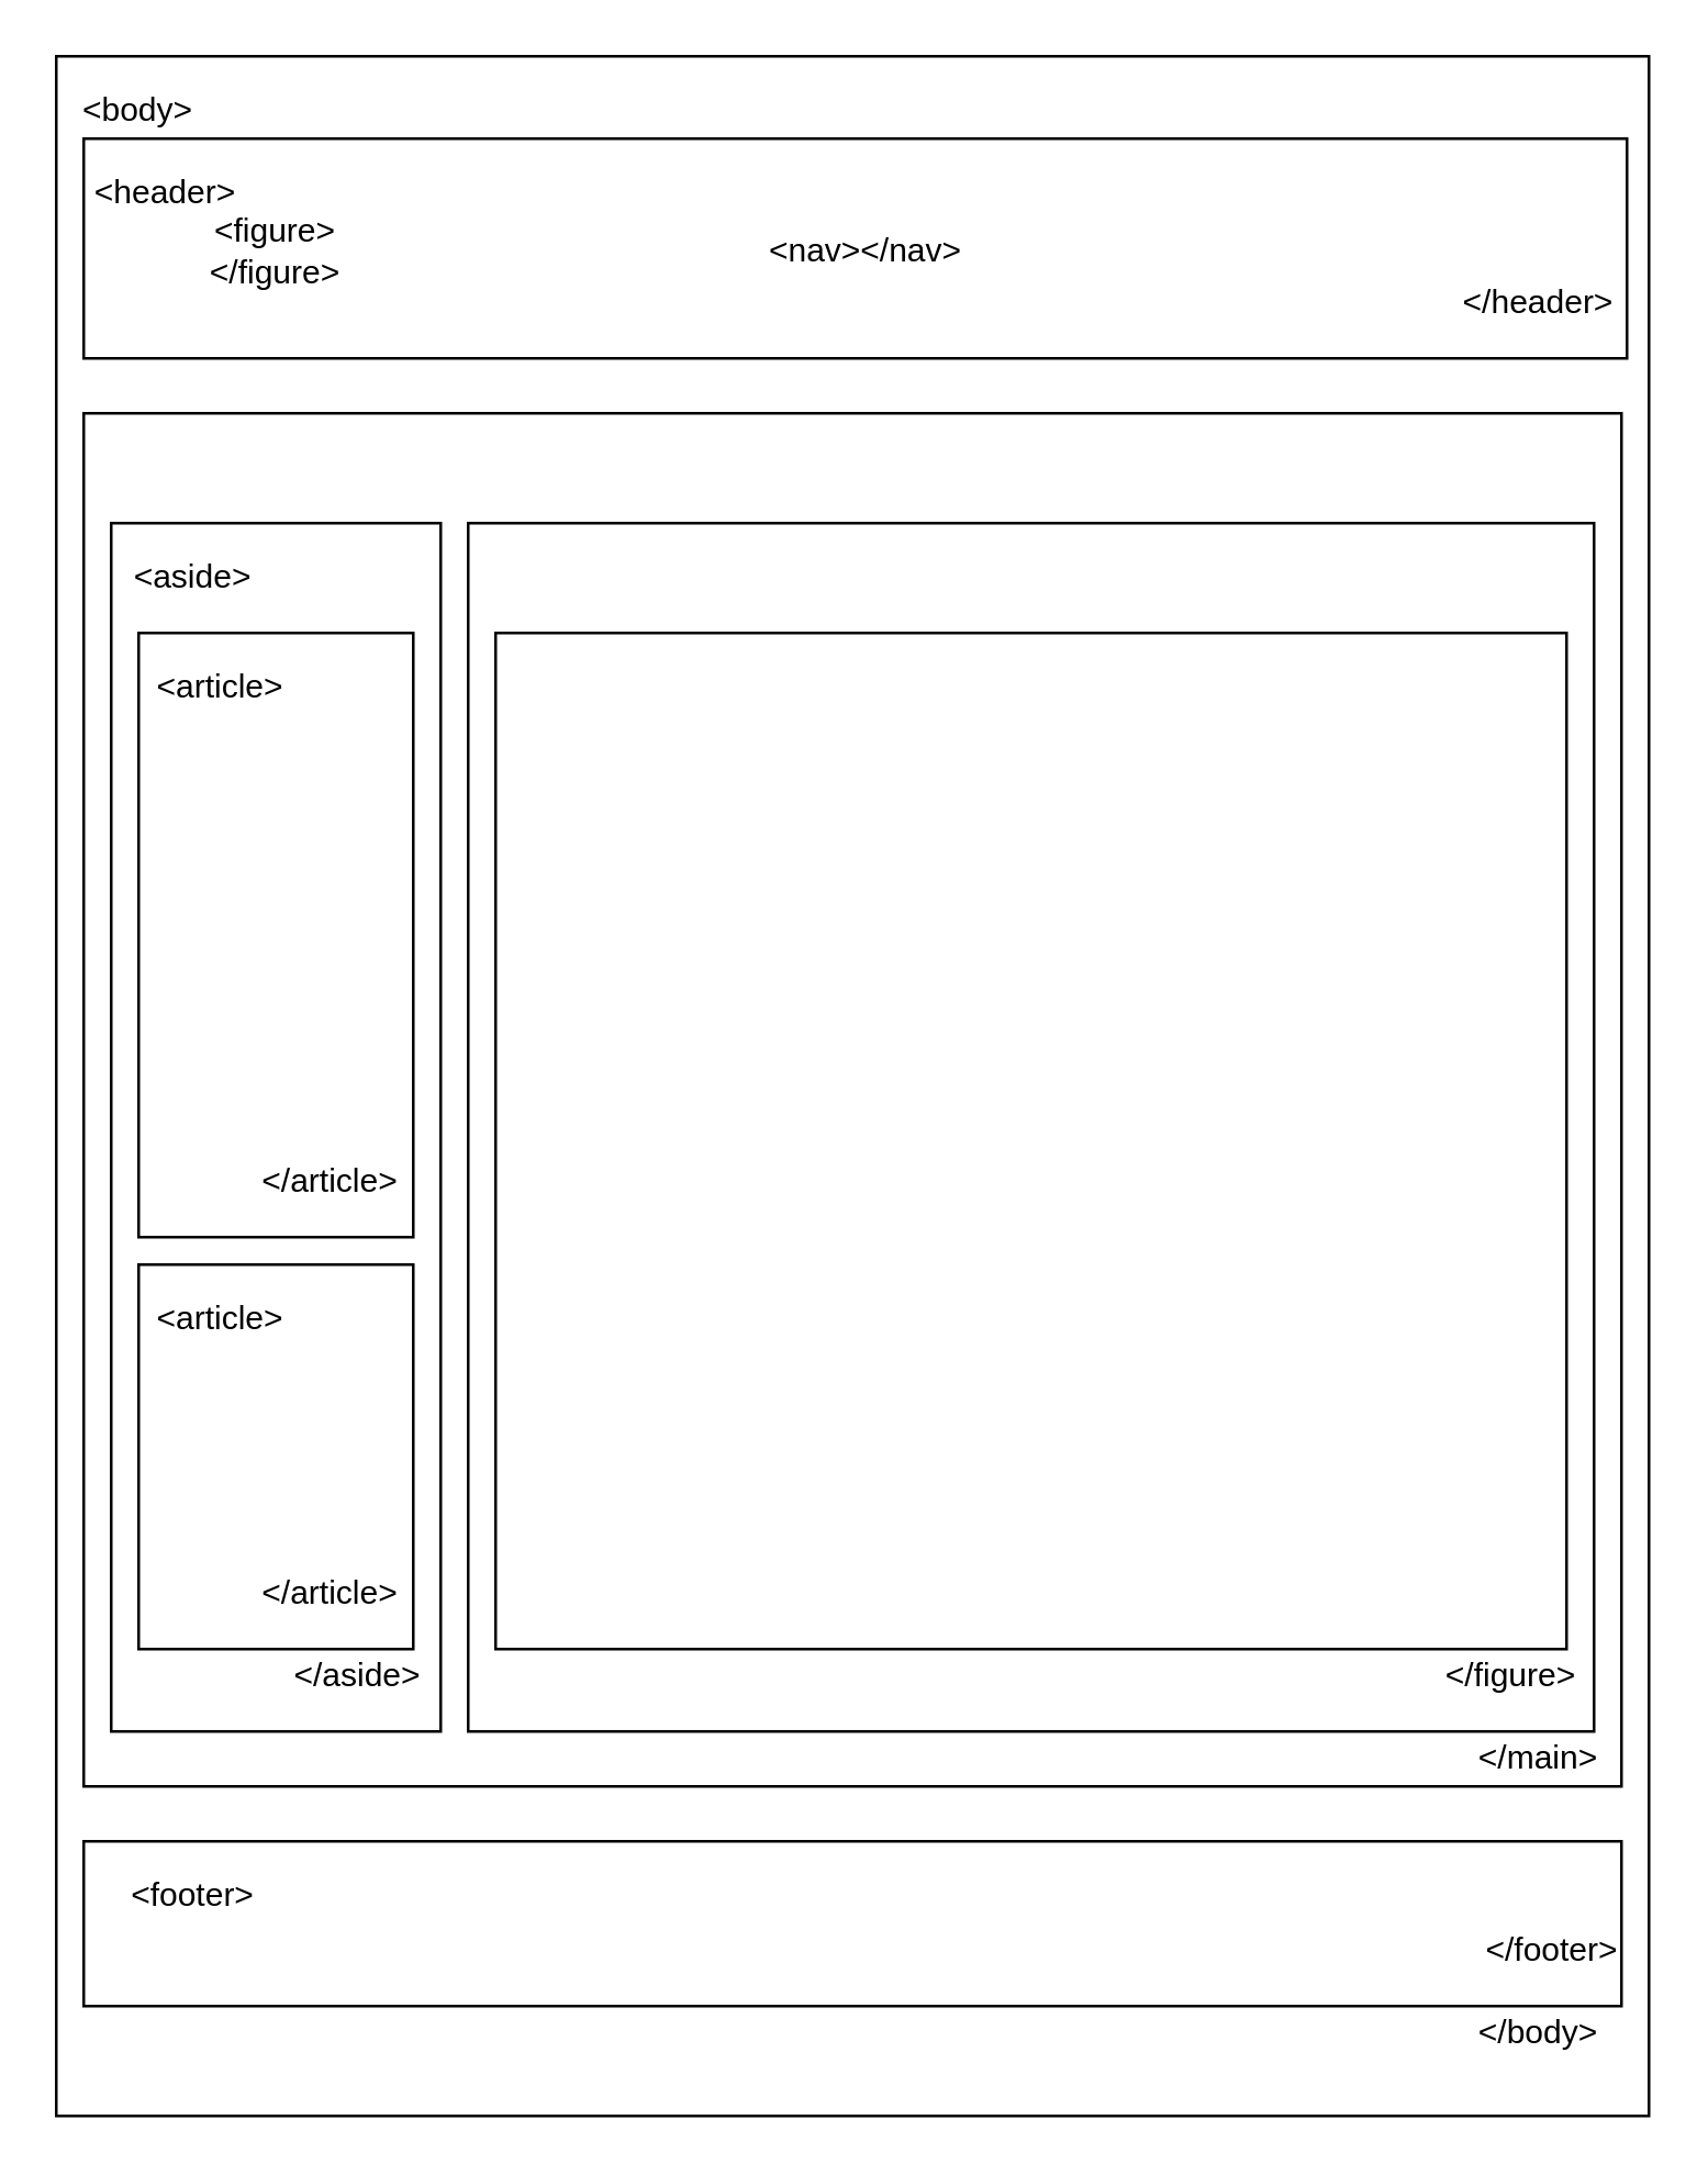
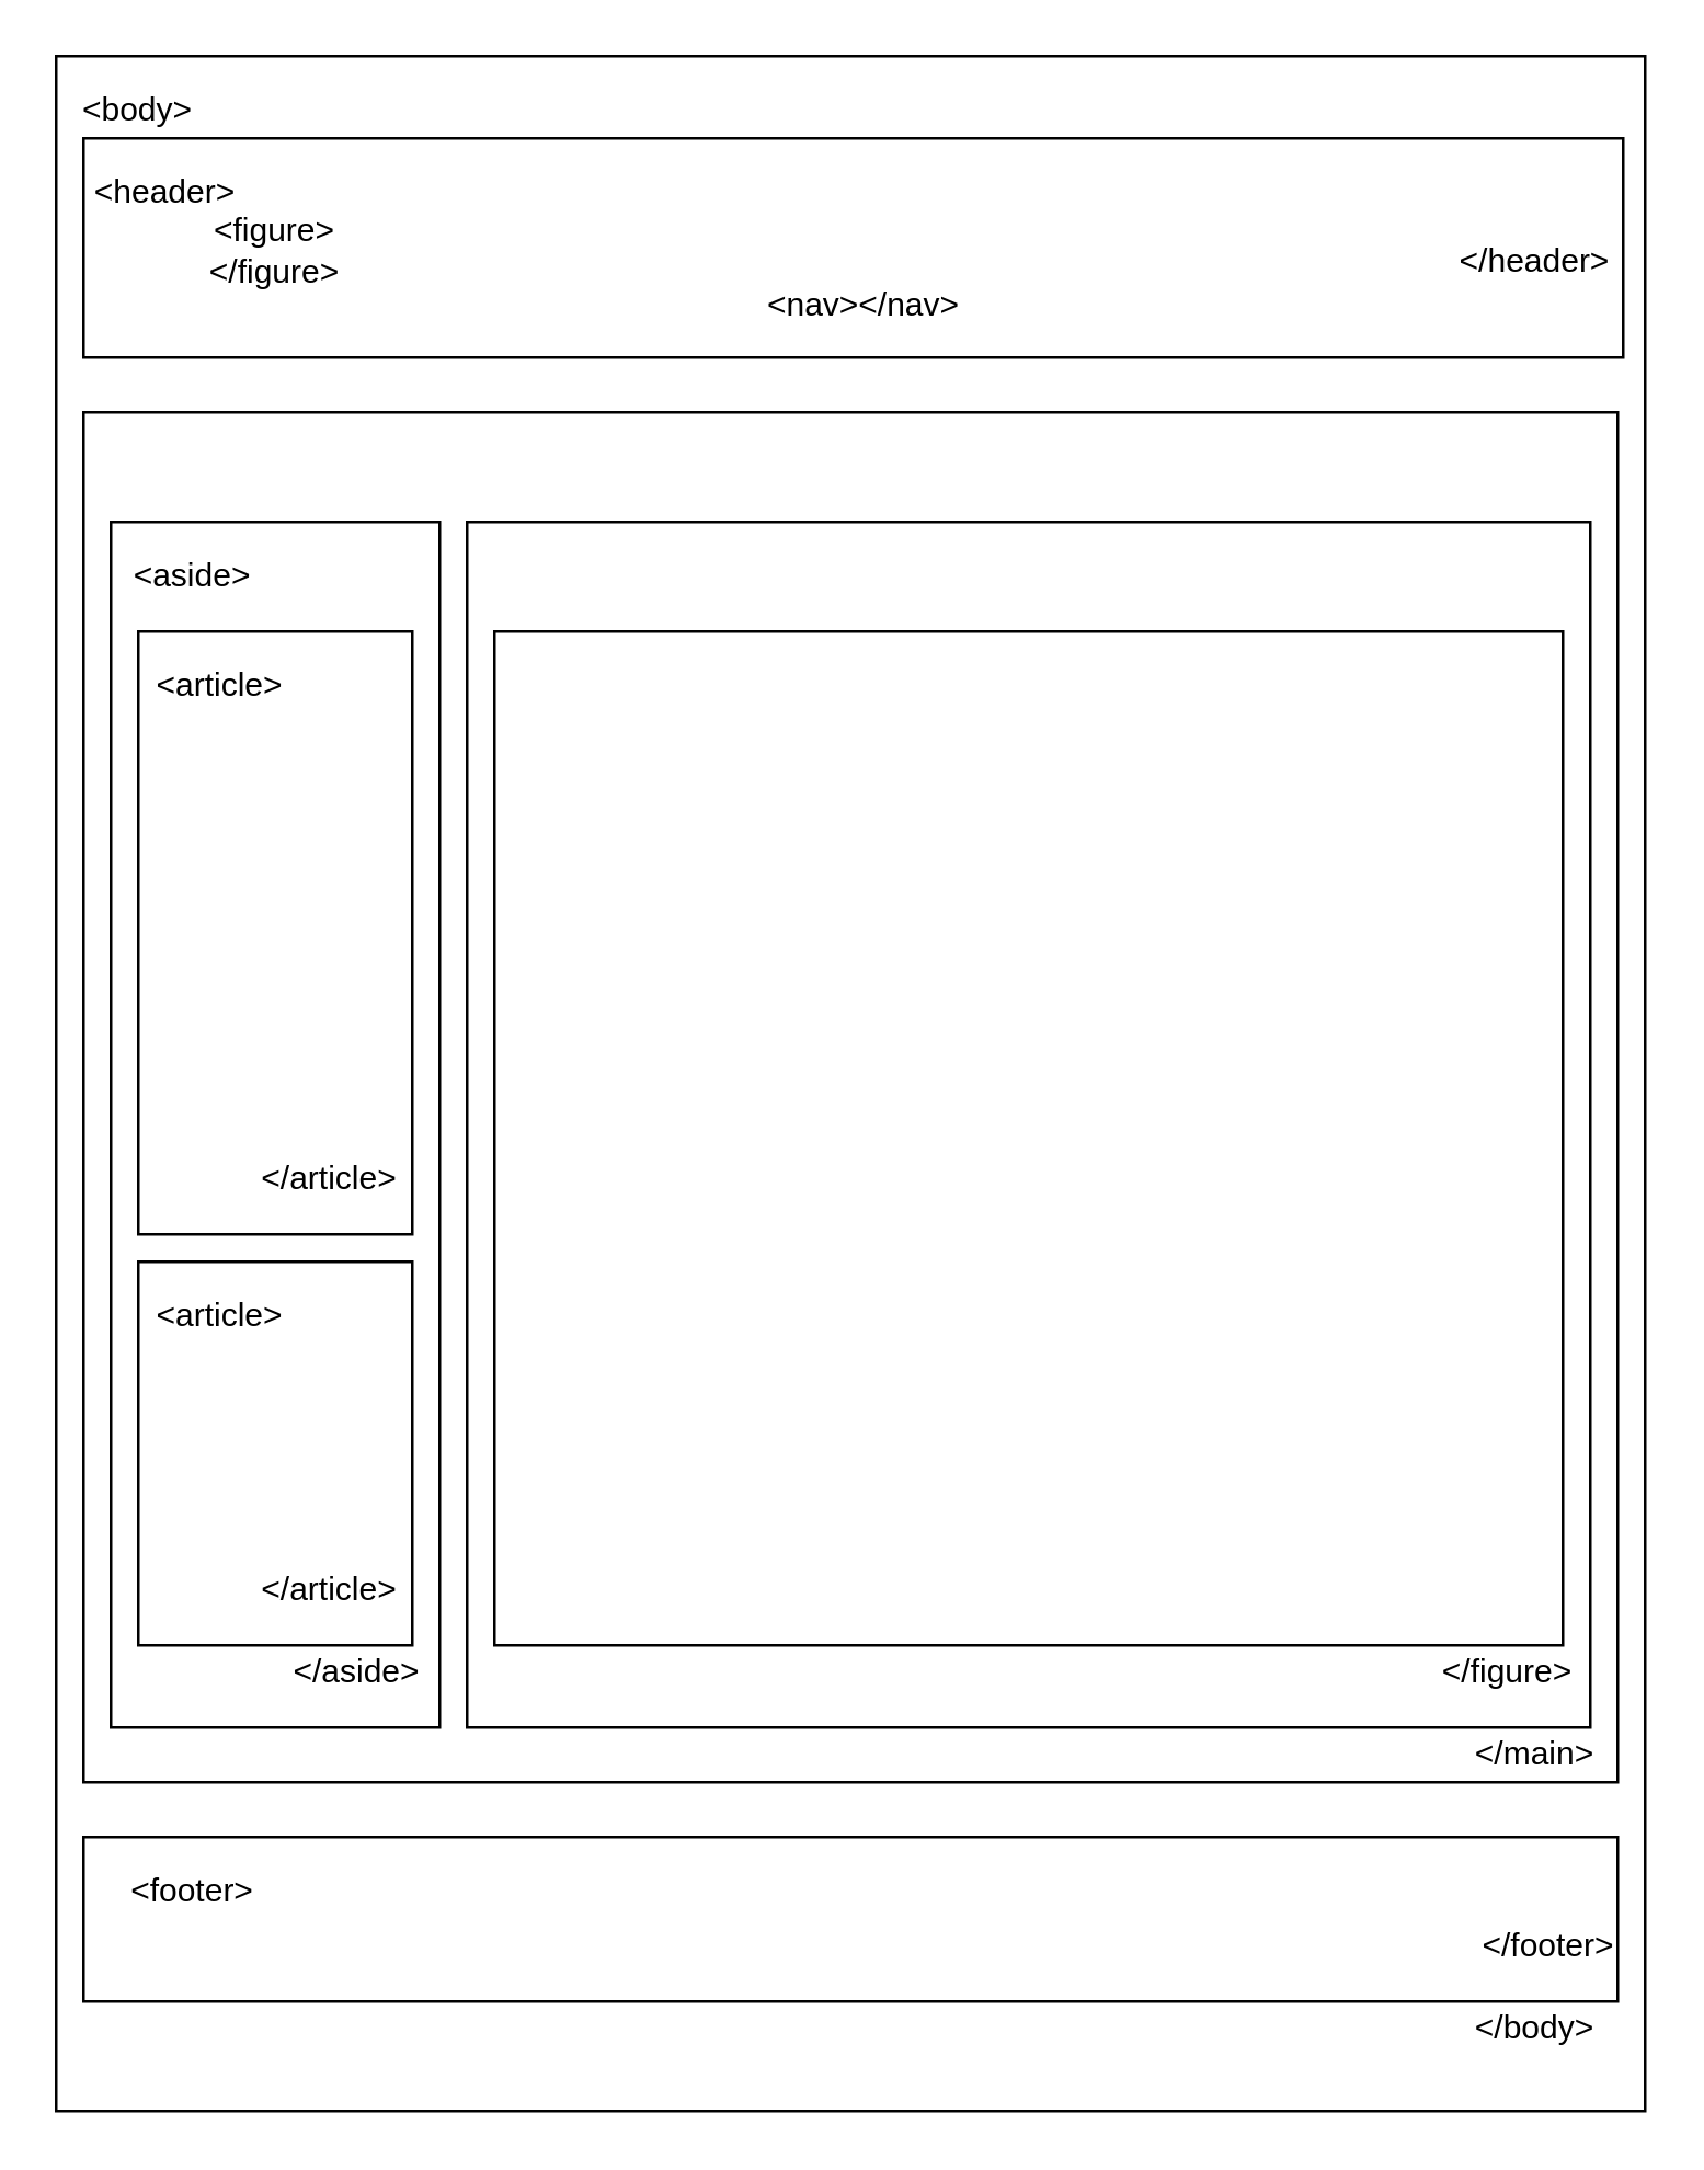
  <mxCell id="0" />
  <mxCell id="1" parent="0" />
  <mxCell id="2" value="" style="rounded=0;whiteSpace=wrap;html=1;" parent="1" vertex="1"><mxGeometry width="580" height="750" as="geometry" x="20" y="20" /></mxCell>
  <mxCell id="3" value="" style="rounded=0;whiteSpace=wrap;html=1;" parent="1" vertex="1"><mxGeometry x="30" y="50" width="562" height="80" as="geometry" /></mxCell>
  <mxCell id="4" value="&amp;lt;body&amp;gt;" style="text;html=1;strokeColor=none;fillColor=none;align=center;verticalAlign=middle;whiteSpace=wrap;rounded=0;" parent="1" vertex="1"><mxGeometry x="30" y="30" width="40" height="20" as="geometry" /></mxCell>
  <mxCell id="5" value="&amp;lt;header&amp;gt;" style="text;html=1;strokeColor=none;fillColor=none;align=center;verticalAlign=middle;whiteSpace=wrap;rounded=0;" parent="1" vertex="1"><mxGeometry x="40" y="60.071" width="40" height="20" as="geometry" /></mxCell>
- <mxCell id="6" value="&amp;lt;/header&amp;gt;" style="text;html=1;strokeColor=none;fillColor=none;align=center;verticalAlign=middle;whiteSpace=wrap;rounded=0;" parent="1" vertex="1"><mxGeometry x="540" y="100.286" width="40" height="20" as="geometry" /></mxCell>
- <mxCell id="7" value="&amp;lt;nav&amp;gt;&amp;lt;/nav&amp;gt;" style="text;html=1;strokeColor=none;fillColor=none;align=center;verticalAlign=middle;whiteSpace=wrap;rounded=0;" parent="1" vertex="1"><mxGeometry x="200" y="81" width="230" height="20" as="geometry" /></mxCell>
+ <mxCell id="6" value="&amp;lt;/header&amp;gt;" style="text;html=1;strokeColor=none;fillColor=none;align=center;verticalAlign=middle;whiteSpace=wrap;rounded=0;" parent="1" vertex="1"><mxGeometry x="540" y="85.286" width="40" height="20" as="geometry" /></mxCell>
+ <mxCell id="7" value="&amp;lt;nav&amp;gt;&amp;lt;/nav&amp;gt;" style="text;html=1;strokeColor=none;fillColor=none;align=center;verticalAlign=middle;whiteSpace=wrap;rounded=0;" parent="1" vertex="1"><mxGeometry x="200" y="101" width="230" height="20" as="geometry" /></mxCell>
  <mxCell id="8" value="&amp;lt;/body&amp;gt;" style="text;html=1;strokeColor=none;fillColor=none;align=center;verticalAlign=middle;whiteSpace=wrap;rounded=0;" parent="1" vertex="1"><mxGeometry x="540" y="730" width="40" height="20" as="geometry" /></mxCell>
  <mxCell id="9" value="" style="rounded=0;whiteSpace=wrap;html=1;" parent="1" vertex="1"><mxGeometry x="30" y="670" width="560" height="60" as="geometry" /></mxCell>
  <mxCell id="10" value="&amp;lt;footer&amp;gt;" style="text;html=1;strokeColor=none;fillColor=none;align=center;verticalAlign=middle;whiteSpace=wrap;rounded=0;" parent="1" vertex="1"><mxGeometry x="50" y="680" width="40" height="20" as="geometry" /></mxCell>
  <mxCell id="11" value="&amp;lt;/footer&amp;gt;" style="text;html=1;strokeColor=none;fillColor=none;align=center;verticalAlign=middle;whiteSpace=wrap;rounded=0;" parent="1" vertex="1"><mxGeometry x="545" y="700" width="40" height="20" as="geometry" /></mxCell>
  <mxCell id="12" value="" style="rounded=0;whiteSpace=wrap;html=1;" parent="1" vertex="1"><mxGeometry x="30" y="150" width="560" height="500" as="geometry" /></mxCell>
  <mxCell id="13" value="&amp;lt;/main&amp;gt;" style="text;html=1;strokeColor=none;fillColor=none;align=center;verticalAlign=middle;whiteSpace=wrap;rounded=0;" parent="1" vertex="1"><mxGeometry x="540" y="630" width="40" height="20" as="geometry" /></mxCell>
  <mxCell id="14" value="" style="rounded=0;whiteSpace=wrap;html=1;" parent="1" vertex="1"><mxGeometry x="40" y="190" width="120" height="440" as="geometry" /></mxCell>
  <mxCell id="15" value="&amp;lt;aside&amp;gt;" style="text;html=1;strokeColor=none;fillColor=none;align=center;verticalAlign=middle;whiteSpace=wrap;rounded=0;" parent="1" vertex="1"><mxGeometry x="50" y="200" width="40" height="20" as="geometry" /></mxCell>
  <mxCell id="16" value="&amp;lt;/aside&amp;gt;" style="text;html=1;strokeColor=none;fillColor=none;align=center;verticalAlign=middle;whiteSpace=wrap;rounded=0;" parent="1" vertex="1"><mxGeometry x="110" y="600" width="40" height="20" as="geometry" /></mxCell>
  <mxCell id="17" value="" style="rounded=0;whiteSpace=wrap;html=1;" parent="1" vertex="1"><mxGeometry x="170" y="190" width="410" height="440" as="geometry" /></mxCell>
  <mxCell id="18" value="" style="rounded=0;whiteSpace=wrap;html=1;" parent="1" vertex="1"><mxGeometry x="50" y="230" width="100" height="220" as="geometry" /></mxCell>
  <mxCell id="19" value="&amp;lt;article&amp;gt;" style="text;html=1;strokeColor=none;fillColor=none;align=center;verticalAlign=middle;whiteSpace=wrap;rounded=0;" parent="1" vertex="1"><mxGeometry x="60" y="240" width="40" height="20" as="geometry" /></mxCell>
  <mxCell id="20" value="&amp;lt;/article&amp;gt;" style="text;html=1;strokeColor=none;fillColor=none;align=center;verticalAlign=middle;whiteSpace=wrap;rounded=0;" parent="1" vertex="1"><mxGeometry x="100" y="420" width="40" height="20" as="geometry" /></mxCell>
  <mxCell id="21" value="" style="rounded=0;whiteSpace=wrap;html=1;" parent="1" vertex="1"><mxGeometry x="50" y="460" width="100" height="140" as="geometry" /></mxCell>
  <mxCell id="22" value="&amp;lt;article&amp;gt;" style="text;html=1;strokeColor=none;fillColor=none;align=center;verticalAlign=middle;whiteSpace=wrap;rounded=0;" parent="1" vertex="1"><mxGeometry x="60" y="470" width="40" height="20" as="geometry" /></mxCell>
  <mxCell id="23" value="&amp;lt;/article&amp;gt;" style="text;html=1;strokeColor=none;fillColor=none;align=center;verticalAlign=middle;whiteSpace=wrap;rounded=0;" parent="1" vertex="1"><mxGeometry x="100" y="570" width="40" height="20" as="geometry" /></mxCell>
  <mxCell id="24" value="&amp;lt;/figure&amp;gt;" style="text;html=1;strokeColor=none;fillColor=none;align=center;verticalAlign=middle;whiteSpace=wrap;rounded=0;" parent="1" vertex="1"><mxGeometry x="530" y="600" width="40" height="20" as="geometry" /></mxCell>
  <mxCell id="25" value="" style="rounded=0;whiteSpace=wrap;html=1;" parent="1" vertex="1"><mxGeometry x="180" y="230" width="390" height="370" as="geometry" /></mxCell>
  <mxCell id="26" value="&amp;lt;figure&amp;gt;&amp;lt;/figure&amp;gt;&lt;br&gt;" style="text;html=1;strokeColor=none;fillColor=none;align=center;verticalAlign=middle;whiteSpace=wrap;rounded=0;" vertex="1" parent="1"><mxGeometry x="80" y="81" width="40" height="20" as="geometry" /></mxCell>
